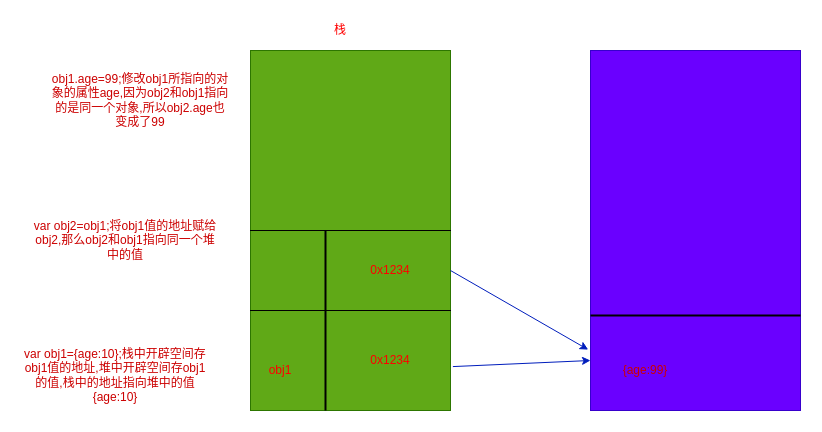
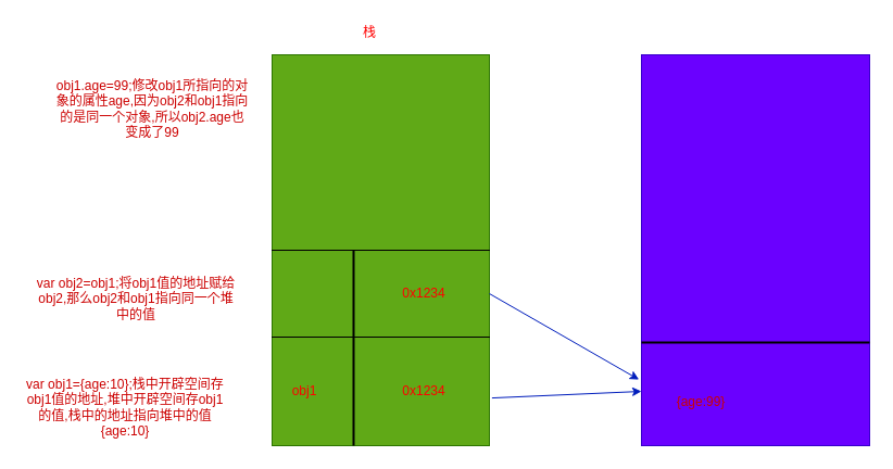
  <mxCell id="0" />
  <mxCell id="1" parent="0" />
  <mxCell id="2" value="" style="rounded=0;whiteSpace=wrap;html=1;fillColor=#60a917;strokeColor=#2D7600;fontColor=#ffffff;" parent="1" vertex="1"><mxGeometry x="250" width="200" height="360" as="geometry" y="50" /></mxCell>
  <mxCell id="3" value="" style="shape=partialRectangle;whiteSpace=wrap;html=1;left=0;right=0;fillColor=none;" parent="1" vertex="1"><mxGeometry x="250" y="230" width="200" height="80" as="geometry" /></mxCell>
  <mxCell id="4" value="" style="line;strokeWidth=2;direction=south;html=1;" parent="1" vertex="1"><mxGeometry x="320" y="230" width="10" height="180" as="geometry" /></mxCell>
- <mxCell id="5" value="obj1" style="text;html=1;strokeColor=none;fillColor=none;align=center;verticalAlign=middle;whiteSpace=wrap;rounded=0;fontSize=12;fontColor=#FF0000;" parent="1" vertex="1"><mxGeometry x="260" y="360" width="40" height="20" as="geometry" /></mxCell>
+ <mxCell id="5" value="obj1" style="text;html=1;strokeColor=none;fillColor=none;align=center;verticalAlign=middle;whiteSpace=wrap;rounded=0;fontSize=12;fontColor=#FF0000;" parent="1" vertex="1"><mxGeometry x="260" y="350" width="40" height="20" as="geometry" /></mxCell>
  <mxCell id="6" value="0x1234" style="text;html=1;strokeColor=none;fillColor=none;align=center;verticalAlign=middle;whiteSpace=wrap;rounded=0;fontSize=12;fontColor=#FF0000;" parent="1" vertex="1"><mxGeometry x="370" y="350" width="40" height="20" as="geometry" /></mxCell>
  <mxCell id="7" value="栈" style="text;html=1;strokeColor=none;fillColor=none;align=center;verticalAlign=middle;whiteSpace=wrap;rounded=0;fontSize=12;fontColor=#FF0000;" parent="1" vertex="1"><mxGeometry x="320" y="20" width="40" height="20" as="geometry" /></mxCell>
  <mxCell id="8" value="0x1234" style="text;html=1;strokeColor=none;fillColor=none;align=center;verticalAlign=middle;whiteSpace=wrap;rounded=0;fontSize=12;fontColor=#FF0000;" parent="1" vertex="1"><mxGeometry x="370" y="260" width="40" height="20" as="geometry" /></mxCell>
  <mxCell id="9" value="" style="rounded=0;whiteSpace=wrap;html=1;fillColor=#6a00ff;strokeColor=#3700CC;fontColor=#ffffff;" parent="1" vertex="1"><mxGeometry x="590" width="210" height="360" as="geometry" y="50" /></mxCell>
  <mxCell id="10" value="" style="line;strokeWidth=2;html=1;fontColor=#CC0000;" parent="1" vertex="1"><mxGeometry x="590" y="310" width="210" height="10" as="geometry" /></mxCell>
  <mxCell id="11" value="var obj1={age:10};栈中开辟空间存obj1值的地址,堆中开辟空间存obj1的值,栈中的地址指向堆中的值{age:10}" style="text;html=1;strokeColor=none;fillColor=none;align=center;verticalAlign=middle;whiteSpace=wrap;rounded=0;fontColor=#CC0000;" parent="1" vertex="1"><mxGeometry x="20" y="350" width="190" height="50" as="geometry" /></mxCell>
- <mxCell id="12" value="var obj2=obj1;将obj1值的地址赋给obj2,那么obj2和obj1指向同一个堆中的值" style="text;html=1;strokeColor=none;fillColor=none;align=center;verticalAlign=middle;whiteSpace=wrap;rounded=0;fontColor=#CC0000;" parent="1" vertex="1"><mxGeometry x="30" y="215" width="190" height="50" as="geometry" /></mxCell>
+ <mxCell id="12" value="var obj2=obj1;将obj1值的地址赋给obj2,那么obj2和obj1指向同一个堆中的值" style="text;html=1;strokeColor=none;fillColor=none;align=center;verticalAlign=middle;whiteSpace=wrap;rounded=0;fontColor=#CC0000;" parent="1" vertex="1"><mxGeometry x="30" y="250" width="190" height="50" as="geometry" /></mxCell>
  <mxCell id="13" value="" style="endArrow=classic;html=1;fontColor=#CC0000;exitX=1.012;exitY=0.878;exitDx=0;exitDy=0;exitPerimeter=0;labelBackgroundColor=none;fillColor=#0050ef;strokeColor=#001DBC;" parent="1" source="2" edge="1"><mxGeometry width="50" height="50" relative="1" as="geometry"><mxPoint x="340" y="240" as="sourcePoint" /><mxPoint x="590" y="360" as="targetPoint" /></mxGeometry></mxCell>
  <mxCell id="14" value="" style="endArrow=classic;html=1;fontColor=#CC0000;exitX=1;exitY=0.5;exitDx=0;exitDy=0;labelBackgroundColor=none;fillColor=#0050ef;strokeColor=#001DBC;entryX=-0.011;entryY=0.831;entryDx=0;entryDy=0;entryPerimeter=0;" parent="1" source="3" target="9" edge="1"><mxGeometry width="50" height="50" relative="1" as="geometry"><mxPoint x="462.4" y="376.08" as="sourcePoint" /><mxPoint x="600" y="370" as="targetPoint" /></mxGeometry></mxCell>
  <mxCell id="15" value="{age:99}" style="text;html=1;strokeColor=none;fillColor=none;align=center;verticalAlign=middle;whiteSpace=wrap;rounded=0;fontColor=#CC0000;" parent="1" vertex="1"><mxGeometry x="625" y="360" width="40" height="20" as="geometry" /></mxCell>
  <mxCell id="16" value="obj1.age=99;修改obj1所指向的对象的属性age,因为obj2和obj1指向的是同一个对象,所以obj2.age也变成了99&lt;br&gt;" style="text;html=1;strokeColor=none;fillColor=none;align=center;verticalAlign=middle;whiteSpace=wrap;rounded=0;fontColor=#CC0000;" parent="1" vertex="1"><mxGeometry x="50" y="70" width="180" height="60" as="geometry" /></mxCell>
